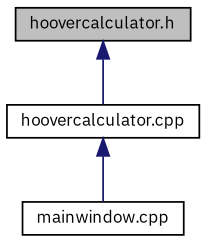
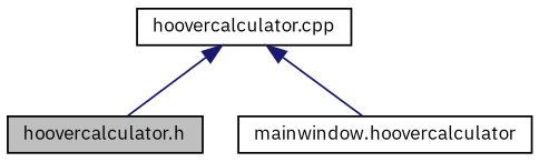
  digraph {
    fontname="IBM Plex Sans"
    node [color=black fillcolor=white fontname="IBM Plex Sans" fontsize=10 shape=record style=filled]
    edge [color=midnightblue dir=back fontname="IBM Plex Sans" fontsize=10 labelfontname=Helvetica labelfontsize=10 style=solid]
    n1 [fillcolor=grey75 fontcolor=black height=0.2 label="hoovercalculator.h" width=0.4]
    n2 [height=0.2 label="hoovercalculator.cpp" width=0.4]
-   n3 [height=0.2 label="mainwindow.cpp" width=0.4]
-   n1 -> n2
+   n3 [height=0.2 label="mainwindow.hoovercalculator" width=0.4]
+   n2 -> n1
    n2 -> n3
  }
